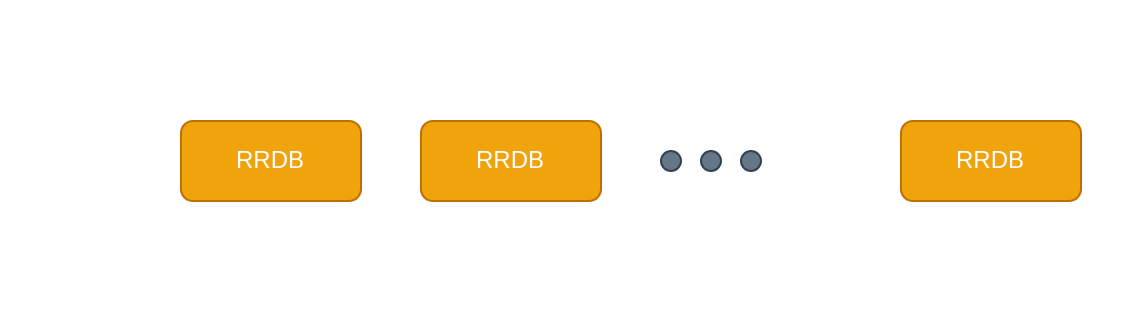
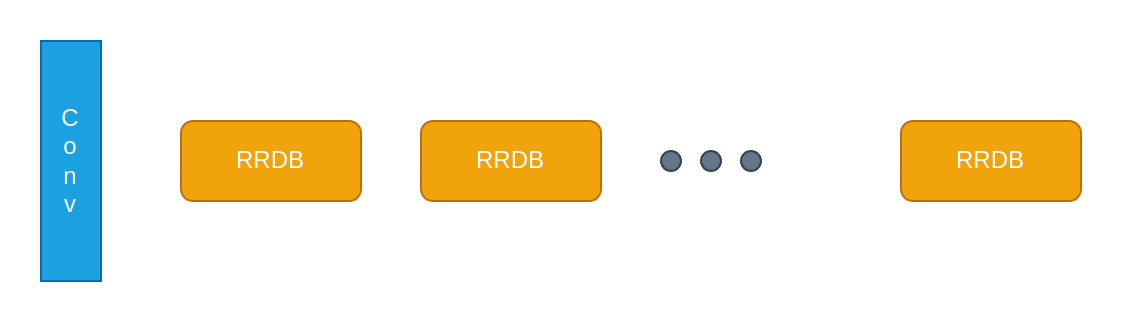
  <mxCell id="0" />
  <mxCell id="1" parent="0" />
+ <mxCell id="2" value="C&lt;br&gt;o&lt;br&gt;n&lt;br&gt;v" style="rounded=0;whiteSpace=wrap;html=1;fillColor=#1ba1e2;fontColor=#ffffff;strokeColor=#006EAF;" vertex="1" parent="1"><mxGeometry x="20" y="20" width="30" height="120" as="geometry" /></mxCell>
  <mxCell id="3" value="&lt;font color=&quot;#ffffff&quot;&gt;RRDB&lt;/font&gt;" style="rounded=1;whiteSpace=wrap;html=1;fillColor=#f0a30a;strokeColor=#BD7000;fontColor=#000000;" vertex="1" parent="1"><mxGeometry x="90" y="60" width="90" height="40" as="geometry" /></mxCell>
  <mxCell id="4" value="&lt;font color=&quot;#ffffff&quot;&gt;RRDB&lt;/font&gt;" style="rounded=1;whiteSpace=wrap;html=1;fillColor=#f0a30a;strokeColor=#BD7000;fontColor=#000000;" vertex="1" parent="1"><mxGeometry x="210" y="60" width="90" height="40" as="geometry" /></mxCell>
  <mxCell id="5" value="&lt;font color=&quot;#ffffff&quot;&gt;RRDB&lt;/font&gt;" style="rounded=1;whiteSpace=wrap;html=1;fillColor=#f0a30a;strokeColor=#BD7000;fontColor=#000000;" vertex="1" parent="1"><mxGeometry x="450" y="60" width="90" height="40" as="geometry" /></mxCell>
  <mxCell id="6" value="" style="ellipse;whiteSpace=wrap;html=1;aspect=fixed;rounded=1;fontColor=#ffffff;fillColor=#647687;strokeColor=#314354;align=left;" vertex="1" parent="1"><mxGeometry x="330" y="75" width="10" height="10" as="geometry" /></mxCell>
  <mxCell id="7" value="" style="ellipse;whiteSpace=wrap;html=1;aspect=fixed;rounded=1;fontColor=#ffffff;fillColor=#647687;strokeColor=#314354;align=left;" vertex="1" parent="1"><mxGeometry x="370" y="75" width="10" height="10" as="geometry" /></mxCell>
  <mxCell id="8" value="" style="ellipse;whiteSpace=wrap;html=1;aspect=fixed;rounded=1;fontColor=#ffffff;fillColor=#647687;strokeColor=#314354;align=left;" vertex="1" parent="1"><mxGeometry x="350" y="75" width="10" height="10" as="geometry" /></mxCell>
